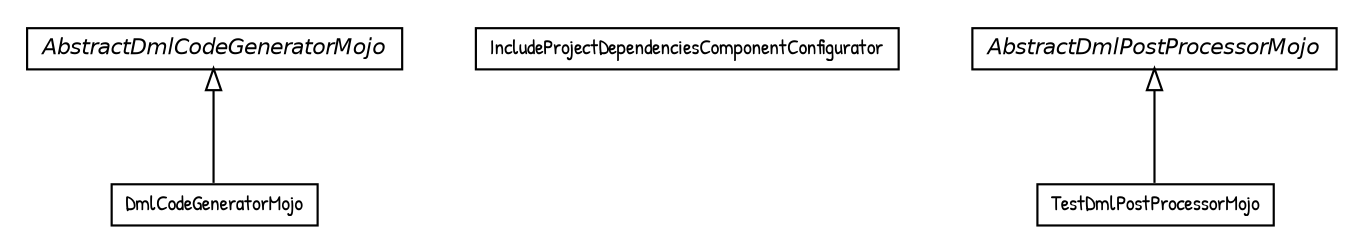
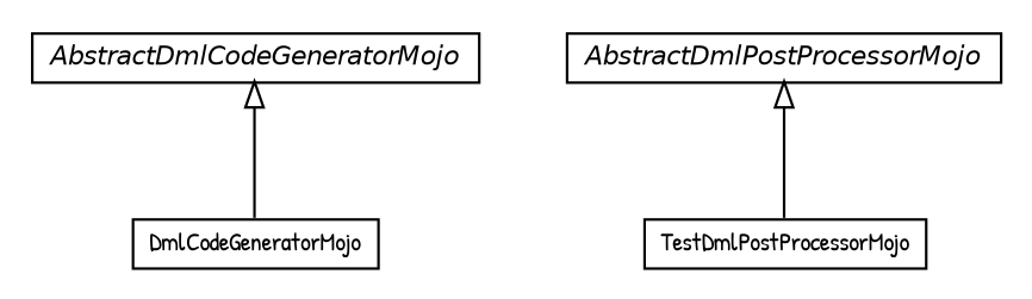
  digraph {
    fontname="Patrick Hand"
    nodesep=0.25
    ranksep=0.5
    node [fontcolor=black fontname="Patrick Hand" fontsize=10.0 shape=plaintext]
    edge [arrowtail=empty dir=back fontname="Patrick Hand" fontsize=10 headport=p labelfontname=Helvetica labelfontsize=10 tailport=p]
    n1 [label=<<table title="pt.ist.fenixframework.dml.maven.DmlCodeGeneratorMojo" border="0" cellborder="1" cellspacing="0" cellpadding="2" port="p" href="./DmlCodeGeneratorMojo.html"> 		<tr><td><table border="0" cellspacing="0" cellpadding="1"> <tr><td align="center" balign="center"> DmlCodeGeneratorMojo </td></tr> 		</table></td></tr> 		</table>>]
-   n2 [label=<<table title="pt.ist.fenixframework.dml.maven.IncludeProjectDependenciesComponentConfigurator" border="0" cellborder="1" cellspacing="0" cellpadding="2" port="p" href="./IncludeProjectDependenciesComponentConfigurator.html"> 		<tr><td><table border="0" cellspacing="0" cellpadding="1"> <tr><td align="center" balign="center"> IncludeProjectDependenciesComponentConfigurator </td></tr> 		</table></td></tr> 		</table>>]
    n3 [label=<<table title="pt.ist.fenixframework.dml.maven.AbstractDmlCodeGeneratorMojo" border="0" cellborder="1" cellspacing="0" cellpadding="2" port="p" href="./AbstractDmlCodeGeneratorMojo.html"> 		<tr><td><table border="0" cellspacing="0" cellpadding="1"> <tr><td align="center" balign="center"><font face="Helvetica-Oblique"> AbstractDmlCodeGeneratorMojo </font></td></tr> 		</table></td></tr> 		</table>>]
    n4 [label=<<table title="pt.ist.fenixframework.dml.maven.AbstractDmlPostProcessorMojo" border="0" cellborder="1" cellspacing="0" cellpadding="2" port="p" href="./AbstractDmlPostProcessorMojo.html"> 		<tr><td><table border="0" cellspacing="0" cellpadding="1"> <tr><td align="center" balign="center"><font face="Helvetica-Oblique"> AbstractDmlPostProcessorMojo </font></td></tr> 		</table></td></tr> 		</table>>]
    n5 [label=<<table title="pt.ist.fenixframework.dml.maven.TestDmlPostProcessorMojo" border="0" cellborder="1" cellspacing="0" cellpadding="2" port="p" href="./TestDmlPostProcessorMojo.html"> 		<tr><td><table border="0" cellspacing="0" cellpadding="1"> <tr><td align="center" balign="center"> TestDmlPostProcessorMojo </td></tr> 		</table></td></tr> 		</table>>]
    n3 -> n1
    n4 -> n5
  }
